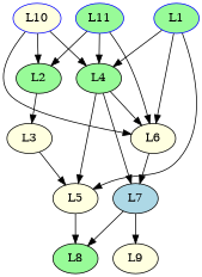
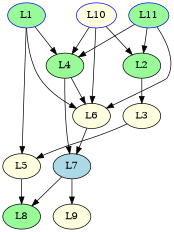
  strict digraph {
    node [color=black fillcolor=palegreen style=filled]
    edge [style=solid]
    n1 [color=blue label=L1]
    n2 [label=L4]
    n3 [fillcolor=lightyellow label=L6]
    n4 [fillcolor=lightyellow label=L5]
    n5 [label=L2]
    n6 [fillcolor=lightyellow label=L3]
    n7 [fillcolor=lightblue label=L7]
    n8 [label=L8]
    n9 [fillcolor=lightyellow label=L9]
    n10 [color=blue fillcolor=lightyellow label=L10]
    n11 [color=blue label=L11]
    n1 -> n2
    n1 -> n3
    n1 -> n4
    n2 -> n3
-   n2 -> n4
    n2 -> n7
    n3 -> n7
    n4 -> n8
    n5 -> n6
    n6 -> n4
    n7 -> n8
    n7 -> n9
    n10 -> n2
    n10 -> n3
    n10 -> n5
    n11 -> n2
    n11 -> n3
    n11 -> n5
  }
